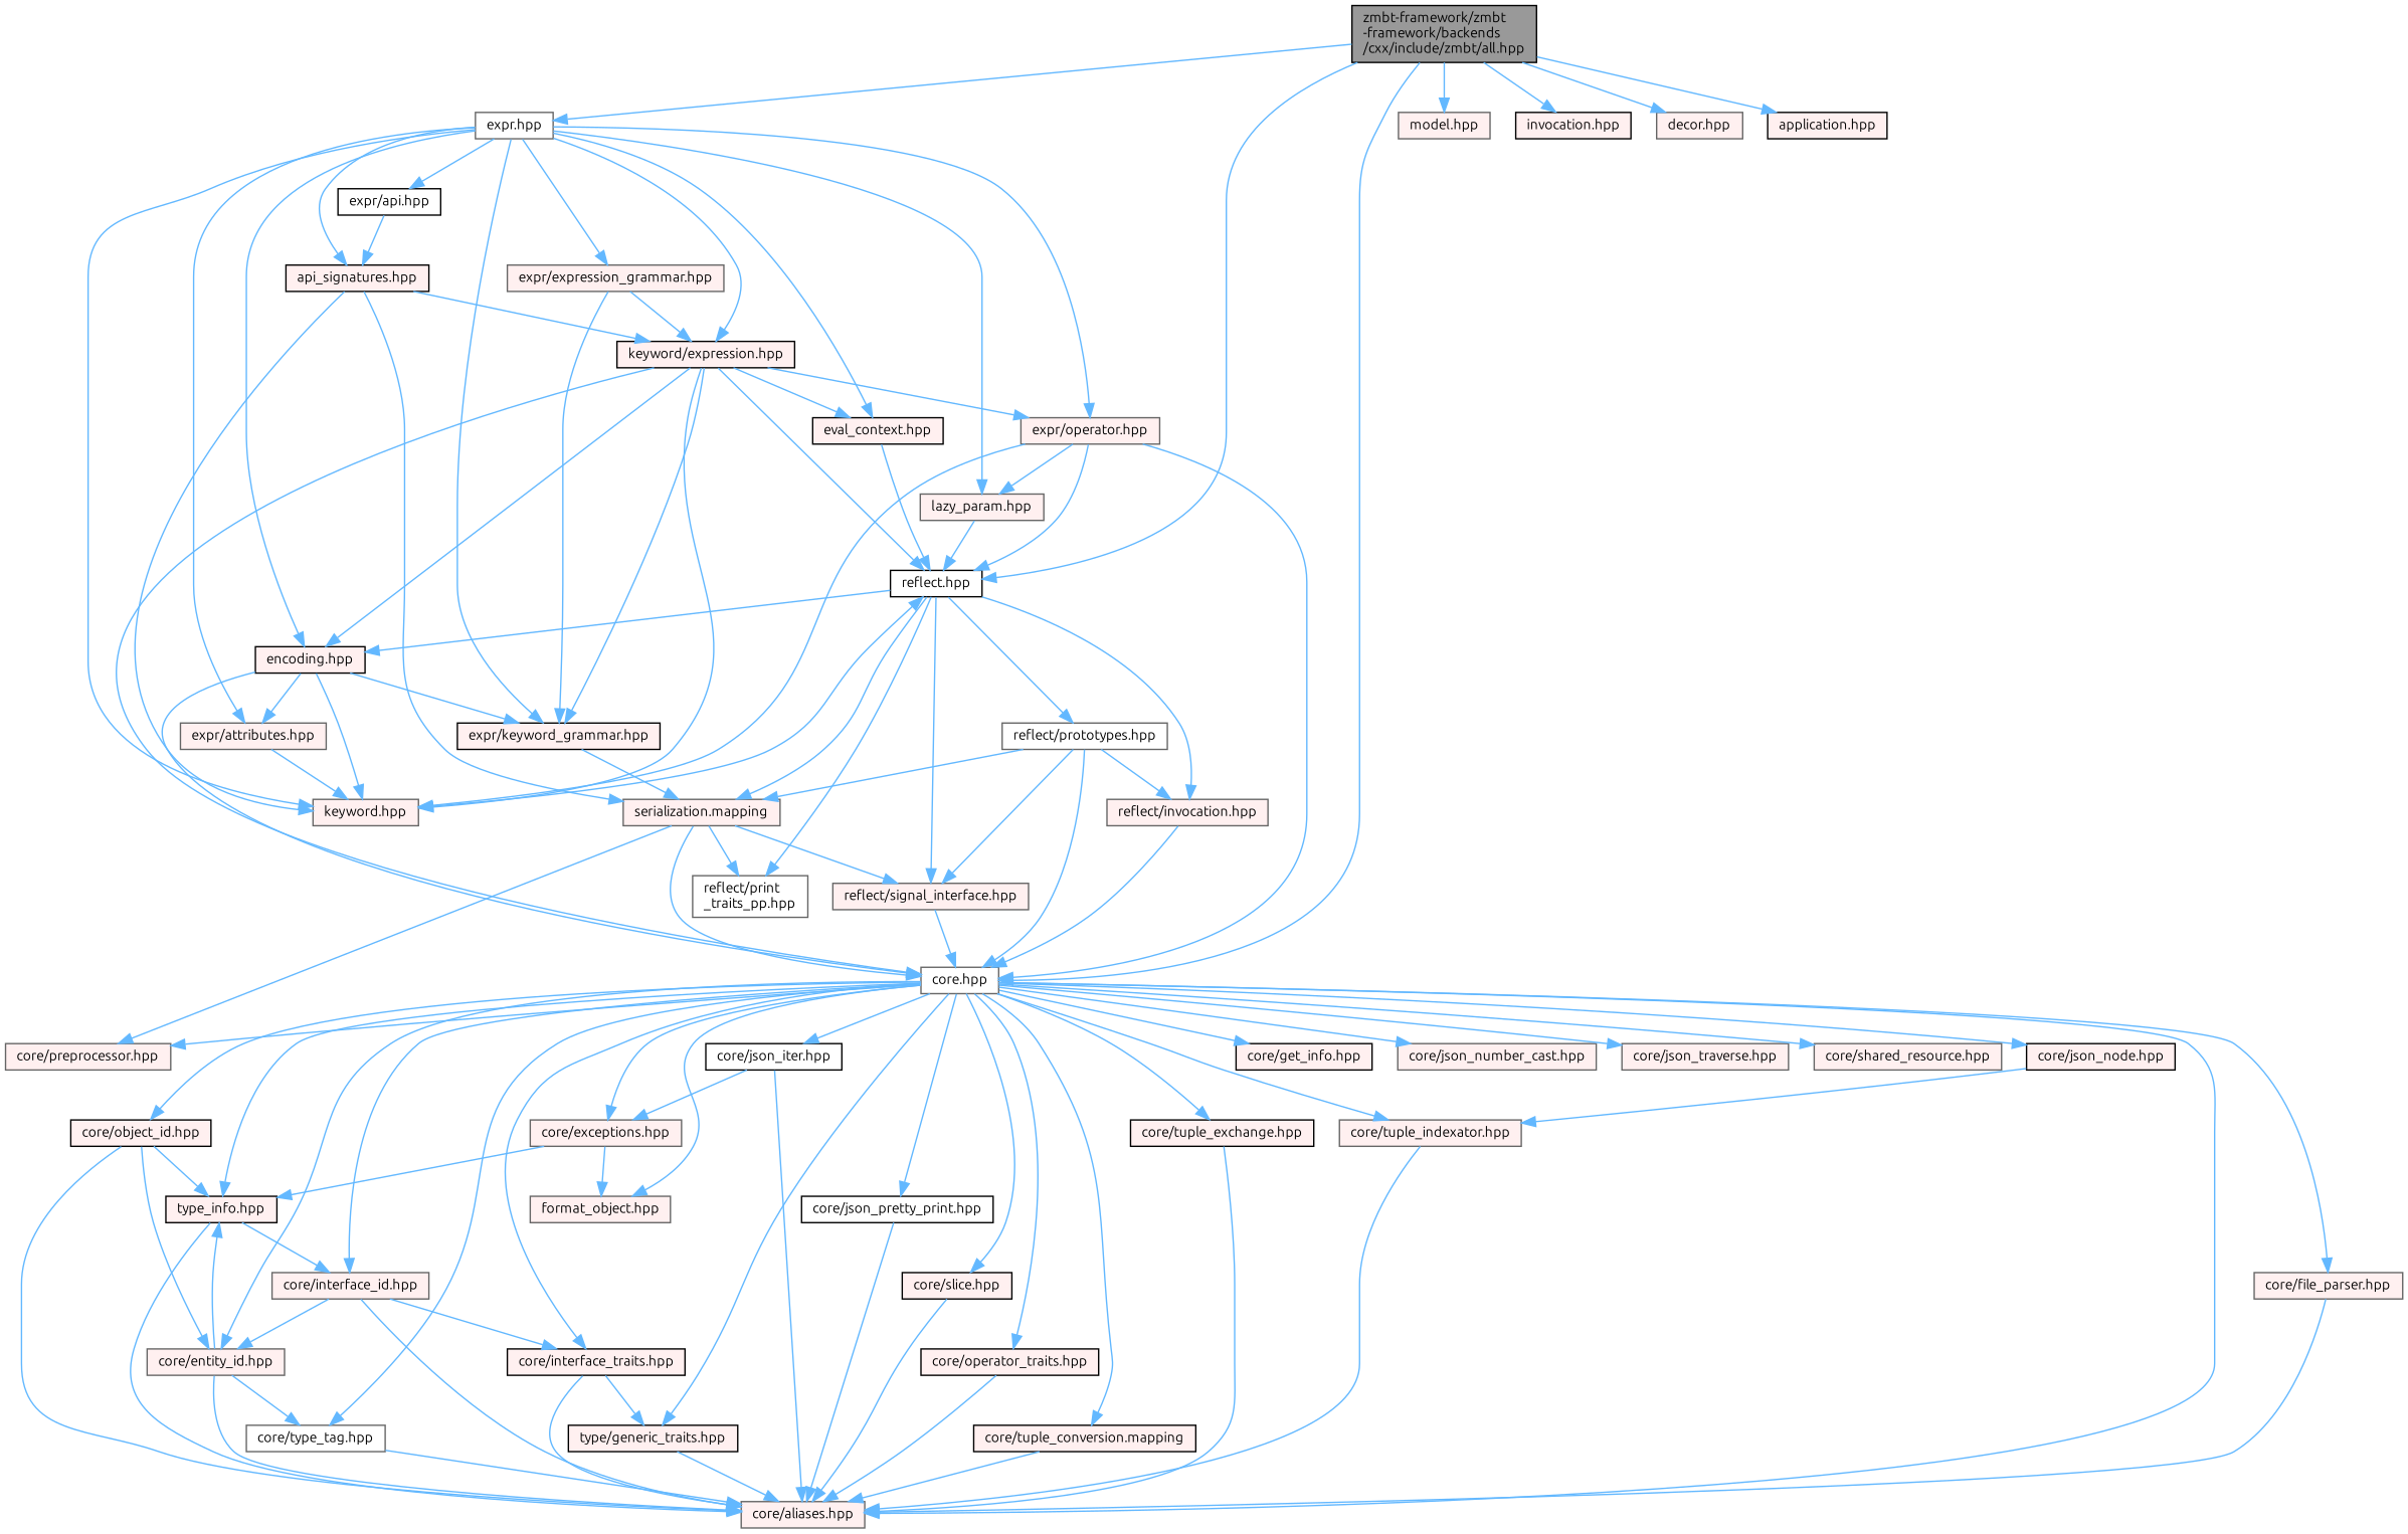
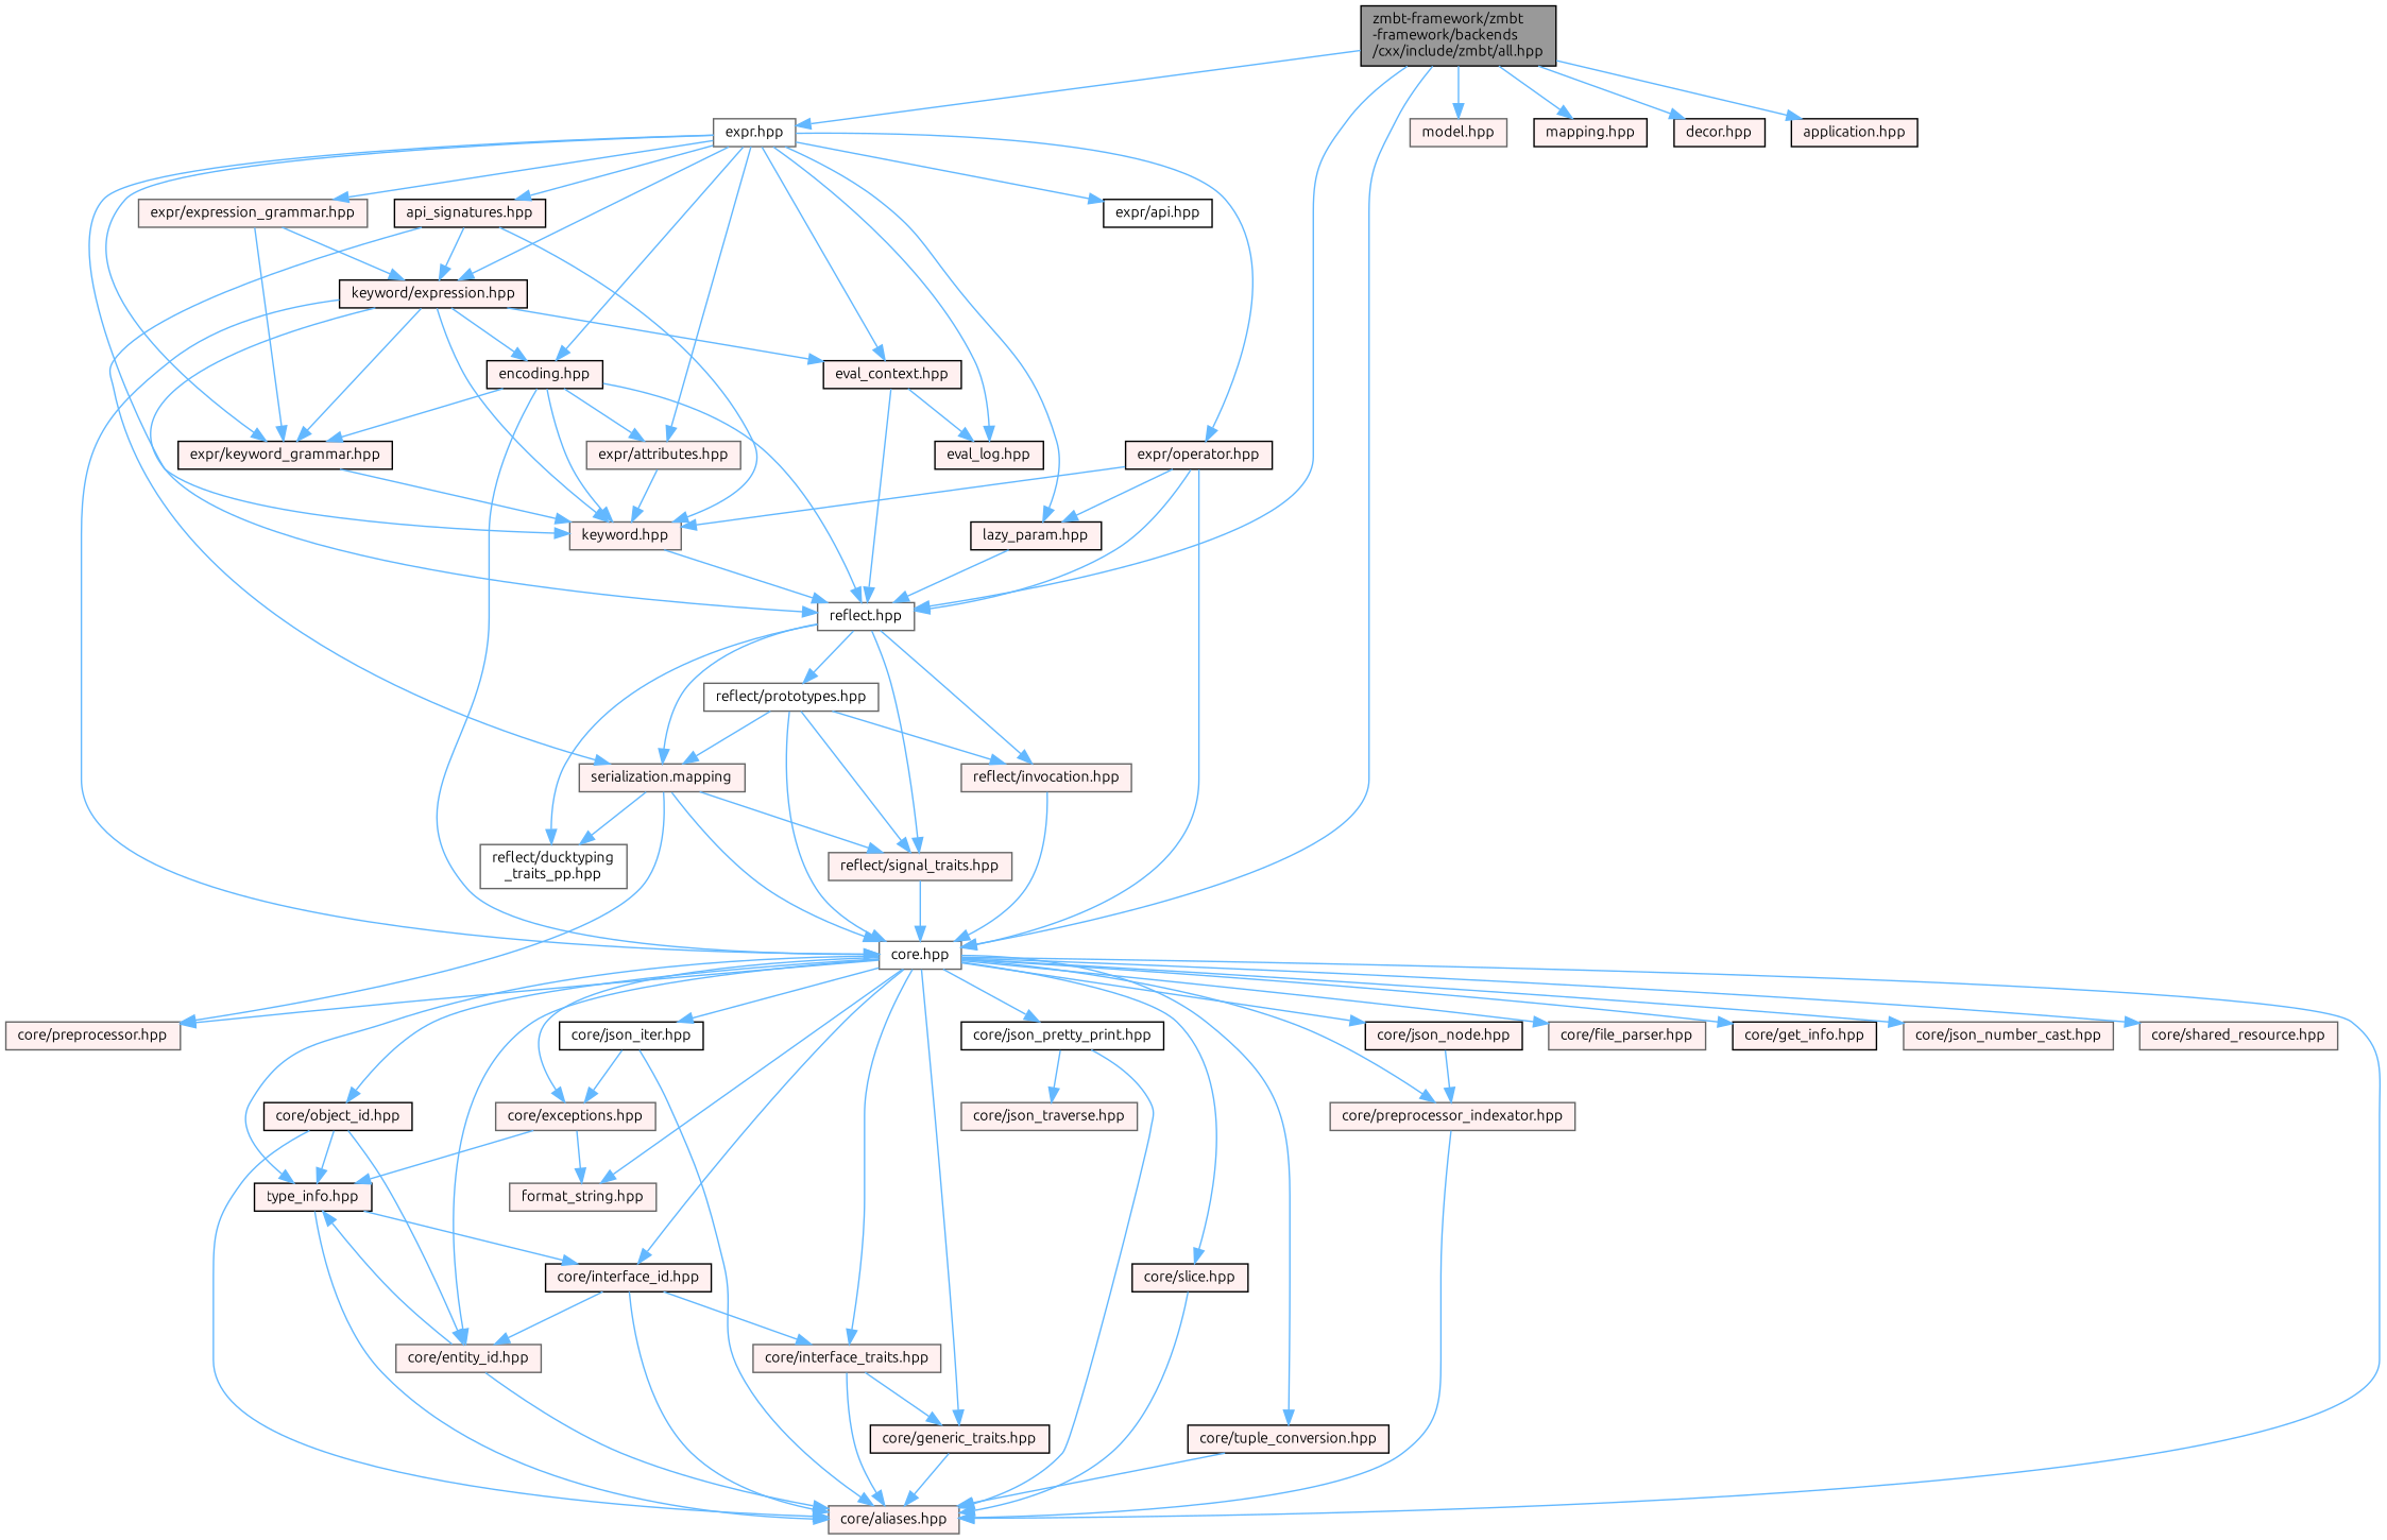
  digraph {
    fontname=Ubuntu
    node [color=gray40 fillcolor="#FFF0F0" fontname=Ubuntu fontsize=10 shape=box style=filled]
    edge [color=steelblue1 fontname=Ubuntu fontsize=10 labelfontname=Helvetica labelfontsize=10 style=solid]
    n1 [color=black fillcolor=grey60 fontcolor=black height=0.2 label="zmbt-framework/zmbt\l-framework/backends\l/cxx/include/zmbt/all.hpp" width=0.4]
    n2 [fillcolor=white height=0.2 label="core.hpp" width=0.4]
-   n3 [color=black fillcolor=white height=0.2 label="reflect.hpp" width=0.4]
+   n3 [fillcolor=white height=0.2 label="reflect.hpp" width=0.4]
    n4 [fillcolor=white height=0.2 label="expr.hpp" width=0.4]
    n5 [height=0.2 label="model.hpp" width=0.4]
-   n6 [color=black height=0.2 label="invocation.hpp" width=0.4]
-   n7 [height=0.2 label="decor.hpp" width=0.4]
+   n6 [color=black height=0.2 label="mapping.hpp" width=0.4]
+   n7 [color=black height=0.2 label="decor.hpp" width=0.4]
    n8 [color=black height=0.2 label="application.hpp" width=0.4]
    n9 [height=0.2 label="core/aliases.hpp" width=0.4]
    n10 [height=0.2 label="core/exceptions.hpp" width=0.4]
-   n11 [height=0.2 label="format_object.hpp" width=0.4]
+   n11 [height=0.2 label="format_string.hpp" width=0.4]
    n12 [color=black height=0.2 label="type_info.hpp" width=0.4]
    n13 [height=0.2 label="core/file_parser.hpp" width=0.4]
-   n14 [color=black height=0.2 label="type/generic_traits.hpp" width=0.4]
+   n14 [color=black height=0.2 label="core/generic_traits.hpp" width=0.4]
    n15 [color=black height=0.2 label="core/get_info.hpp" width=0.4]
-   n16 [color=black height=0.2 label="core/interface_traits.hpp" width=0.4]
+   n16 [height=0.2 label="core/interface_traits.hpp" width=0.4]
    n17 [color=black fillcolor=white height=0.2 label="core/json_iter.hpp" width=0.4]
    n18 [color=black height=0.2 label="core/json_node.hpp" width=0.4]
    n19 [height=0.2 label="core/json_number_cast.hpp" width=0.4]
    n20 [height=0.2 label="core/json_traverse.hpp" width=0.4]
    n21 [color=black fillcolor=white height=0.2 label="core/json_pretty_print.hpp" width=0.4]
    n22 [color=black height=0.2 label="core/slice.hpp" width=0.4]
    n23 [height=0.2 label="core/preprocessor.hpp" width=0.4]
-   n24 [color=black height=0.2 label="core/operator_traits.hpp" width=0.4]
    n25 [height=0.2 label="core/shared_resource.hpp" width=0.4]
-   n26 [color=black height=0.2 label="core/tuple_conversion.mapping" width=0.4]
-   n27 [color=black height=0.2 label="core/tuple_exchange.hpp" width=0.4]
-   n28 [height=0.2 label="core/tuple_indexator.hpp" width=0.4]
-   n29 [fillcolor=white height=0.2 label="core/type_tag.hpp" width=0.4]
+   n26 [color=black height=0.2 label="core/tuple_conversion.hpp" width=0.4]
+   n28 [height=0.2 label="core/preprocessor_indexator.hpp" width=0.4]
    n30 [height=0.2 label="core/entity_id.hpp" width=0.4]
-   n31 [height=0.2 label="core/interface_id.hpp" width=0.4]
+   n31 [color=black height=0.2 label="core/interface_id.hpp" width=0.4]
    n32 [color=black height=0.2 label="core/object_id.hpp" width=0.4]
-   n33 [fillcolor=white height=0.2 label="reflect/print\l_traits_pp.hpp" width=0.4]
-   n34 [height=0.2 label="reflect/signal_interface.hpp" width=0.4]
+   n33 [fillcolor=white height=0.2 label="reflect/ducktyping\l_traits_pp.hpp" width=0.4]
+   n34 [height=0.2 label="reflect/signal_traits.hpp" width=0.4]
    n35 [height=0.2 label="reflect/invocation.hpp" width=0.4]
    n36 [fillcolor=white height=0.2 label="reflect/prototypes.hpp" width=0.4]
    n37 [height=0.2 label="serialization.mapping" width=0.4]
-   n38 [height=0.2 label="expr/operator.hpp" width=0.4]
+   n38 [color=black height=0.2 label="expr/operator.hpp" width=0.4]
    n39 [height=0.2 label="keyword.hpp" width=0.4]
-   n40 [height=0.2 label="lazy_param.hpp" width=0.4]
+   n40 [color=black height=0.2 label="lazy_param.hpp" width=0.4]
    n41 [color=black height=0.2 label="expr/keyword_grammar.hpp" width=0.4]
    n42 [height=0.2 label="expr/attributes.hpp" width=0.4]
    n43 [color=black height=0.2 label="keyword/expression.hpp" width=0.4]
    n44 [color=black height=0.2 label="encoding.hpp" width=0.4]
    n45 [color=black height=0.2 label="eval_context.hpp" width=0.4]
+   n46 [color=black height=0.2 label="eval_log.hpp" width=0.4]
    n47 [height=0.2 label="expr/expression_grammar.hpp" width=0.4]
    n48 [color=black fillcolor=white height=0.2 label="expr/api.hpp" width=0.4]
    n49 [color=black height=0.2 label="api_signatures.hpp" width=0.4]
    n1 -> n2
    n1 -> n3
    n1 -> n4
    n1 -> n5
    n1 -> n6
    n1 -> n7
    n1 -> n8
    n2 -> n9
    n2 -> n10
    n2 -> n11
    n2 -> n12
    n2 -> n13
    n2 -> n14
    n2 -> n15
    n2 -> n16
    n2 -> n17
    n2 -> n18
    n2 -> n19
-   n2 -> n20
+   n21 -> n20
    n2 -> n21
    n2 -> n22
    n2 -> n23
-   n2 -> n24
    n2 -> n25
    n2 -> n26
-   n2 -> n27
    n2 -> n28
-   n2 -> n29
    n2 -> n30
    n2 -> n31
    n2 -> n32
    n3 -> n33
    n3 -> n34
    n3 -> n35
    n3 -> n36
    n3 -> n37
    n4 -> n38
    n4 -> n39
    n4 -> n40
    n4 -> n41
    n4 -> n42
    n4 -> n43
    n4 -> n44
    n4 -> n45
+   n4 -> n46
    n4 -> n47
    n4 -> n48
    n4 -> n49
    n10 -> n11
    n10 -> n12
    n12 -> n9
    n12 -> n31
-   n13 -> n9
    n14 -> n9
    n16 -> n9
    n16 -> n14
    n17 -> n9
    n17 -> n10
    n18 -> n28
    n21 -> n9
    n22 -> n9
-   n24 -> n9
    n26 -> n9
-   n27 -> n9
    n28 -> n9
-   n29 -> n9
    n30 -> n9
    n30 -> n12
-   n30 -> n29
    n31 -> n9
    n31 -> n16
    n31 -> n30
    n32 -> n9
    n32 -> n12
    n32 -> n30
    n34 -> n2
    n35 -> n2
    n36 -> n2
    n36 -> n34
    n36 -> n35
    n36 -> n37
    n37 -> n2
    n37 -> n23
    n37 -> n33
    n37 -> n34
    n38 -> n2
    n38 -> n3
    n38 -> n39
    n38 -> n40
    n39 -> n3
    n40 -> n3
-   n41 -> n37
+   n41 -> n39
    n42 -> n39
    n43 -> n2
    n43 -> n3
-   n43 -> n38
    n43 -> n39
    n43 -> n41
    n43 -> n44
    n43 -> n45
    n44 -> n2
-   n3 -> n44
+   n44 -> n3
    n44 -> n39
    n44 -> n41
    n44 -> n42
    n45 -> n3
+   n45 -> n46
    n47 -> n41
    n47 -> n43
-   n48 -> n49
    n49 -> n37
    n49 -> n39
    n49 -> n43
  }
